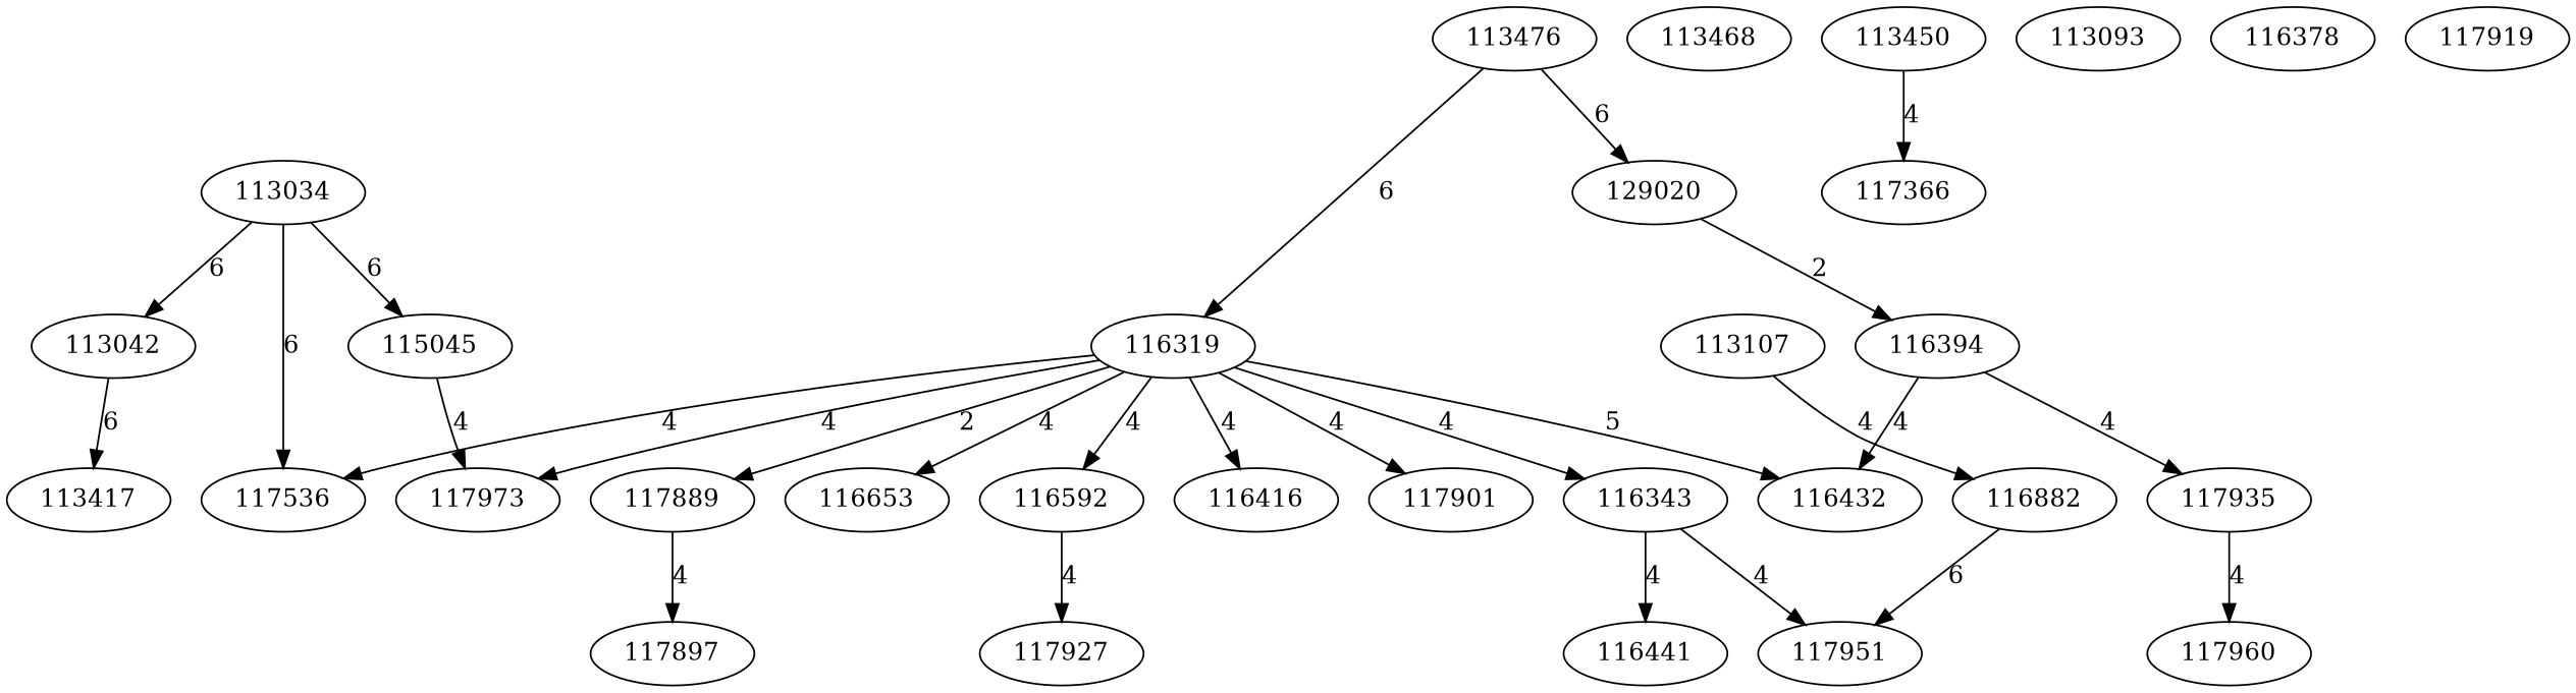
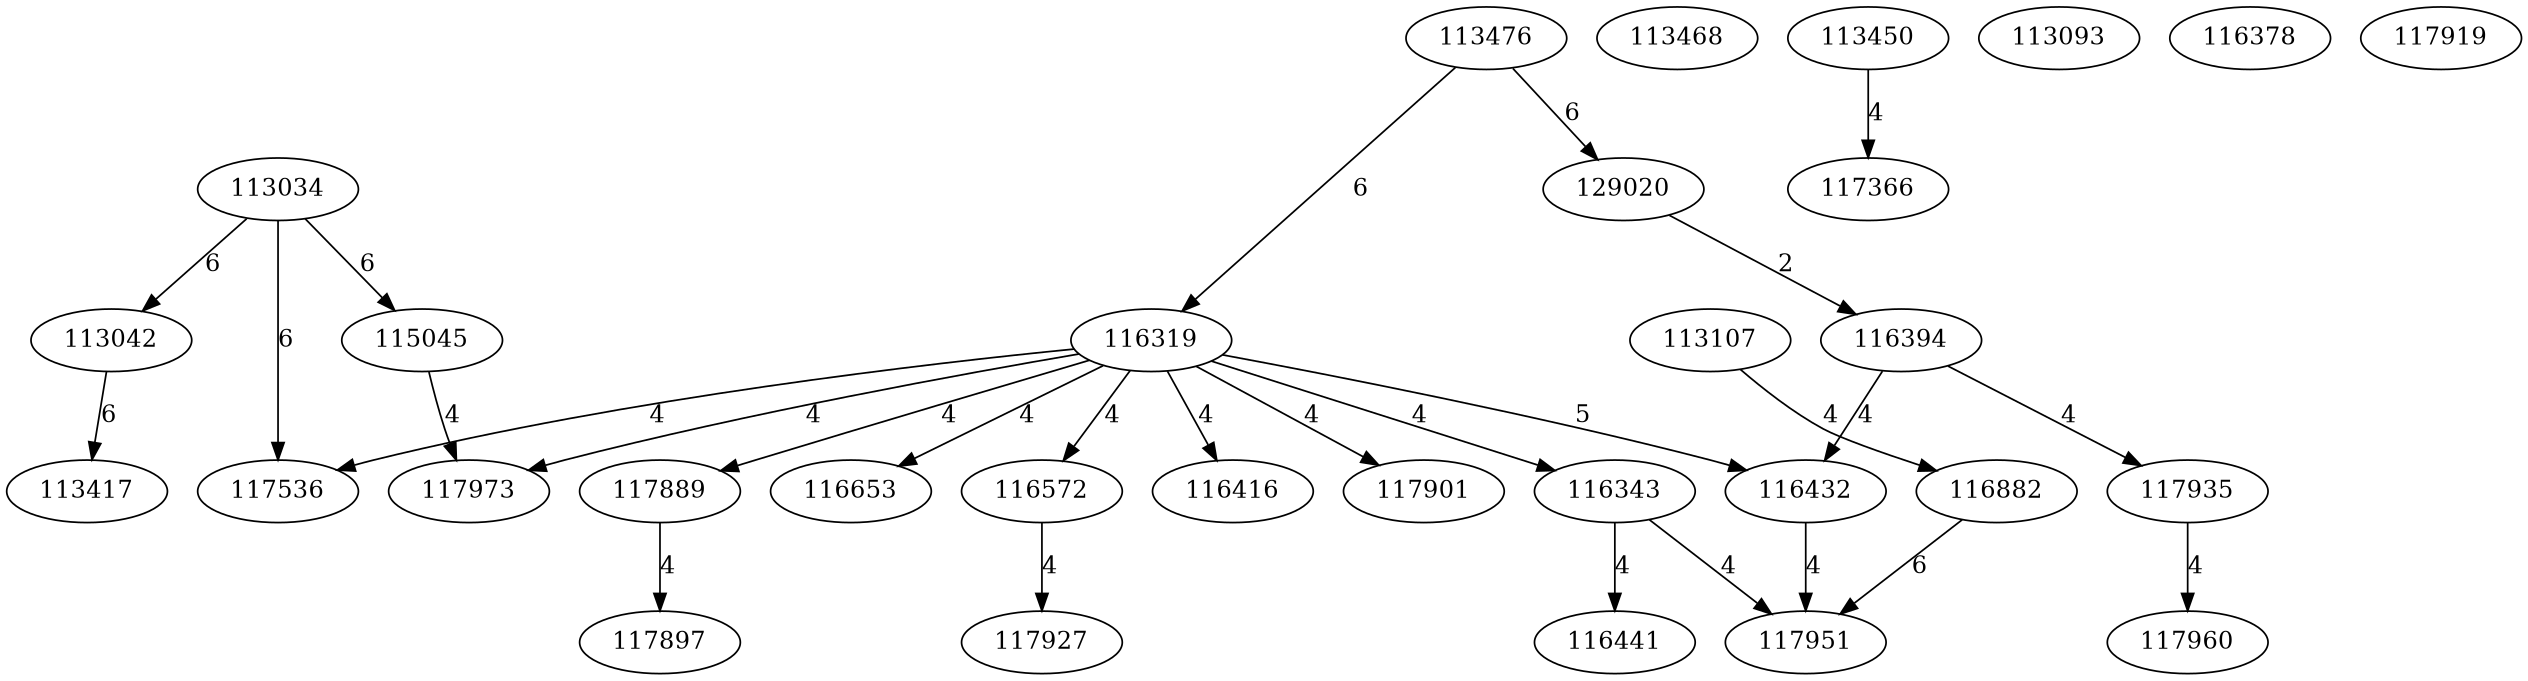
  digraph {
    113034
    113042
    115045
    117536
    113417
    n6 [label=117973]
    113468
    113476
    129020
    116319
    116394
    117889
    117901
-   116572 [label=116592]
+   116572
    116343
    116653
    116432
    116416
    113450
    117366
    117935
    113093
    117897
    117927
    116441
    117951
    117960
    113107
    116882
    116378
    117919
    113034 -> 113042 [label=6]
    113034 -> 115045 [label=6]
    113034 -> 117536 [label=6]
    113042 -> 113417 [label=6]
    115045 -> n6 [label=4]
    113476 -> 129020 [label=6]
    113476 -> 116319 [label=6]
    129020 -> 116394 [label=2]
    116319 -> 117536 [label=4]
    116319 -> n6 [label=4]
-   116319 -> 117889 [label=2]
+   116319 -> 117889 [label=4]
    116319 -> 117901 [label=4]
    116319 -> 116572 [label=4]
    116319 -> 116343 [label=4]
    116319 -> 116653 [label=4]
    116319 -> 116432 [label=5]
    116319 -> 116416 [label=4]
    116394 -> 116432 [label=4]
    116394 -> 117935 [label=4]
    117889 -> 117897 [label=4]
    116572 -> 117927 [label=4]
    116343 -> 116441 [label=4]
    116343 -> 117951 [label=4]
+   116432 -> 117951 [label=4]
    113450 -> 117366 [label=4]
    117935 -> 117960 [label=4]
    113107 -> 116882 [label=4]
    116882 -> 117951 [label=6]
  }
